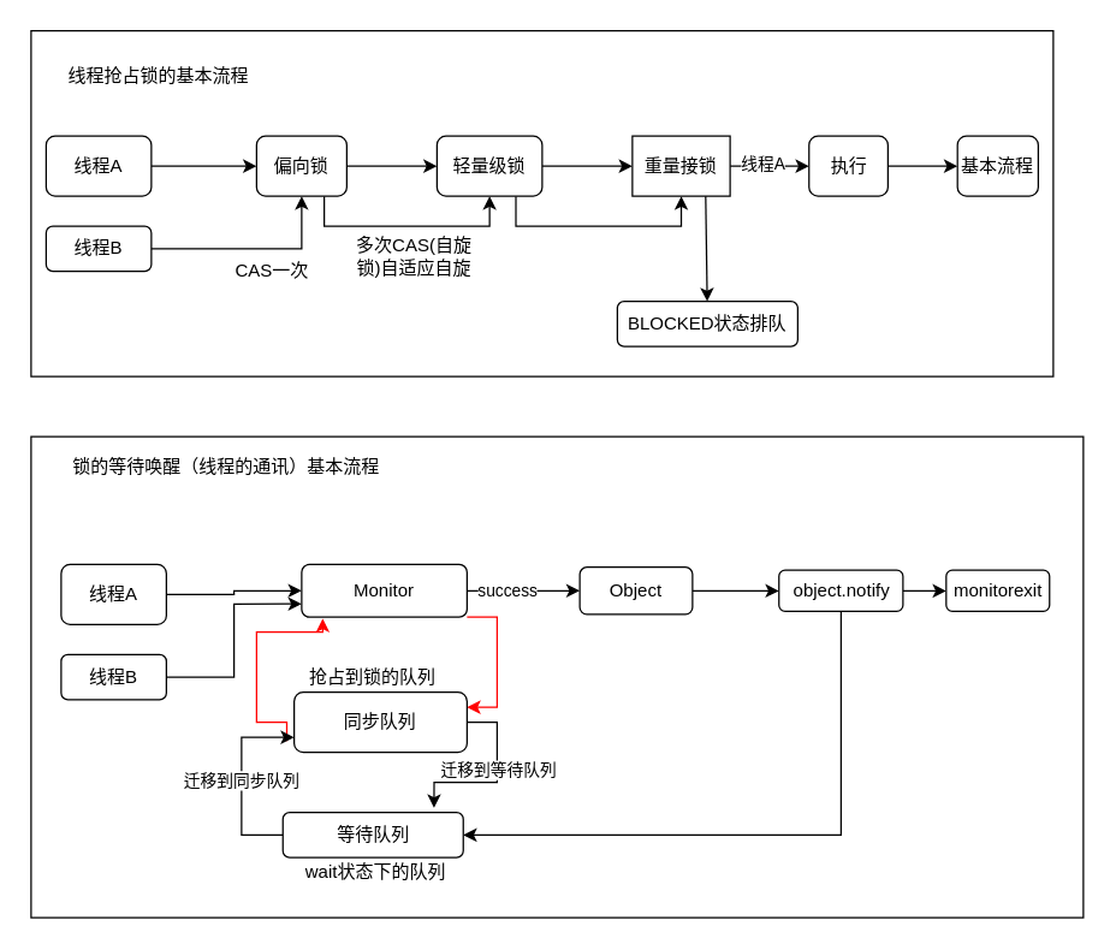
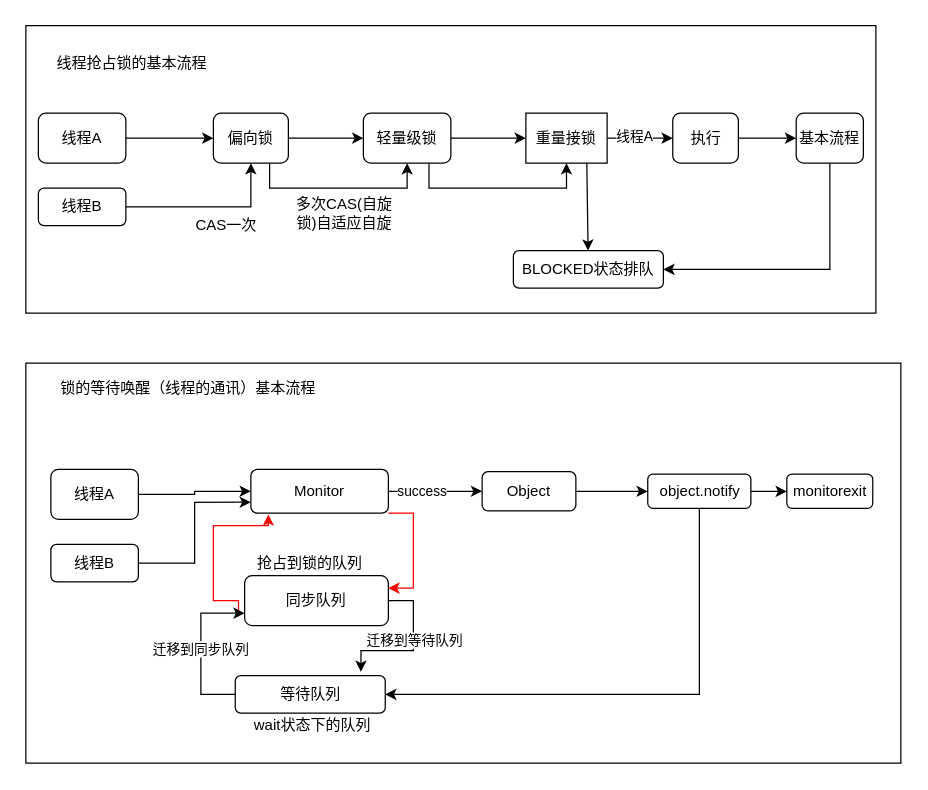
  <mxCell id="0" />
  <mxCell id="1" parent="0" />
  <mxCell id="2" value="" style="rounded=0;whiteSpace=wrap;html=1;" vertex="1" parent="1"><mxGeometry x="20" y="20" width="680" height="230" as="geometry" /></mxCell>
  <mxCell id="3" style="edgeStyle=orthogonalEdgeStyle;rounded=0;orthogonalLoop=1;jettySize=auto;html=1;entryX=0;entryY=0.5;entryDx=0;entryDy=0;" edge="1" parent="1" source="4" target="9"><mxGeometry relative="1" as="geometry" /></mxCell>
  <mxCell id="4" value="线程A" style="rounded=1;whiteSpace=wrap;html=1;" vertex="1" parent="1"><mxGeometry x="30" y="90" width="70" height="40" as="geometry" /></mxCell>
  <mxCell id="5" style="edgeStyle=orthogonalEdgeStyle;rounded=0;orthogonalLoop=1;jettySize=auto;html=1;entryX=0.5;entryY=1;entryDx=0;entryDy=0;" edge="1" parent="1" source="6" target="9"><mxGeometry relative="1" as="geometry" /></mxCell>
  <mxCell id="6" value="线程B" style="rounded=1;whiteSpace=wrap;html=1;" vertex="1" parent="1"><mxGeometry x="30" y="150" width="70" height="30" as="geometry" /></mxCell>
  <mxCell id="7" value="" style="edgeStyle=orthogonalEdgeStyle;rounded=0;orthogonalLoop=1;jettySize=auto;html=1;" edge="1" parent="1" source="9" target="12"><mxGeometry relative="1" as="geometry" /></mxCell>
  <mxCell id="8" style="edgeStyle=orthogonalEdgeStyle;rounded=0;orthogonalLoop=1;jettySize=auto;html=1;entryX=0.5;entryY=1;entryDx=0;entryDy=0;exitX=0.75;exitY=1;exitDx=0;exitDy=0;" edge="1" parent="1" source="9" target="12"><mxGeometry relative="1" as="geometry" /></mxCell>
  <mxCell id="9" value="偏向锁" style="rounded=1;whiteSpace=wrap;html=1;" vertex="1" parent="1"><mxGeometry x="170" y="90" width="60" height="40" as="geometry" /></mxCell>
  <mxCell id="10" value="" style="edgeStyle=orthogonalEdgeStyle;rounded=0;orthogonalLoop=1;jettySize=auto;html=1;" edge="1" parent="1" source="12" target="16"><mxGeometry relative="1" as="geometry" /></mxCell>
  <mxCell id="11" style="edgeStyle=orthogonalEdgeStyle;rounded=0;orthogonalLoop=1;jettySize=auto;html=1;entryX=0.5;entryY=1;entryDx=0;entryDy=0;exitX=0.75;exitY=1;exitDx=0;exitDy=0;" edge="1" parent="1" source="12" target="16"><mxGeometry relative="1" as="geometry" /></mxCell>
  <mxCell id="12" value="轻量级锁" style="rounded=1;whiteSpace=wrap;html=1;" vertex="1" parent="1"><mxGeometry x="290" y="90" width="70" height="40" as="geometry" /></mxCell>
  <mxCell id="13" value="" style="edgeStyle=orthogonalEdgeStyle;rounded=0;orthogonalLoop=1;jettySize=auto;html=1;" edge="1" parent="1" source="16" target="18"><mxGeometry relative="1" as="geometry" /></mxCell>
  <mxCell id="14" value="线程A" style="edgeLabel;html=1;align=center;verticalAlign=middle;resizable=0;points=[];" vertex="1" connectable="0" parent="13"><mxGeometry x="-0.2" y="2" relative="1" as="geometry"><mxPoint as="offset" /></mxGeometry></mxCell>
  <mxCell id="15" value="" style="rounded=0;orthogonalLoop=1;jettySize=auto;html=1;exitX=0.75;exitY=1;exitDx=0;exitDy=0;" edge="1" parent="1" source="16" target="23"><mxGeometry relative="1" as="geometry" /></mxCell>
  <mxCell id="16" value="重量接锁" style="whiteSpace=wrap;html=1;rounded=0;" vertex="1" parent="1"><mxGeometry x="420" y="90" width="65" height="40" as="geometry" /></mxCell>
  <mxCell id="17" value="" style="edgeStyle=orthogonalEdgeStyle;rounded=0;orthogonalLoop=1;jettySize=auto;html=1;" edge="1" parent="1" source="18" target="20"><mxGeometry relative="1" as="geometry" /></mxCell>
  <mxCell id="18" value="执行" style="whiteSpace=wrap;html=1;rounded=1;" vertex="1" parent="1"><mxGeometry x="537.5" y="90" width="52.5" height="40" as="geometry" /></mxCell>
+ <mxCell id="19" style="edgeStyle=orthogonalEdgeStyle;rounded=0;orthogonalLoop=1;jettySize=auto;html=1;entryX=1;entryY=0.5;entryDx=0;entryDy=0;" edge="1" parent="1" source="20" target="23"><mxGeometry relative="1" as="geometry"><Array as="points"><mxPoint x="663" y="215" /></Array></mxGeometry></mxCell>
  <mxCell id="20" value="基本流程" style="whiteSpace=wrap;html=1;rounded=1;" vertex="1" parent="1"><mxGeometry x="636.25" y="90" width="53.75" height="40" as="geometry" /></mxCell>
  <mxCell id="21" value="CAS一次" style="text;html=1;align=center;verticalAlign=middle;resizable=0;points=[];autosize=1;" vertex="1" parent="1"><mxGeometry x="150" y="170" width="60" height="20" as="geometry" /></mxCell>
  <mxCell id="22" value="多次CAS(自旋锁)自适应自旋" style="text;html=1;strokeColor=none;fillColor=none;align=center;verticalAlign=middle;whiteSpace=wrap;rounded=0;" vertex="1" parent="1"><mxGeometry x="230" y="160" width="90" height="20" as="geometry" /></mxCell>
  <mxCell id="23" value="BLOCKED状态排队" style="whiteSpace=wrap;html=1;rounded=1;" vertex="1" parent="1"><mxGeometry x="410" y="200" width="120" height="30" as="geometry" /></mxCell>
  <mxCell id="24" value="线程抢占锁的基本流程" style="text;html=1;strokeColor=none;fillColor=none;align=center;verticalAlign=middle;whiteSpace=wrap;rounded=0;" vertex="1" parent="1"><mxGeometry x="30" y="40" width="150" height="20" as="geometry" /></mxCell>
  <mxCell id="25" value="" style="rounded=0;whiteSpace=wrap;html=1;" vertex="1" parent="1"><mxGeometry x="20" y="290" width="700" height="320" as="geometry" /></mxCell>
  <mxCell id="26" value="锁的等待唤醒（线程的通讯）基本流程" style="text;html=1;strokeColor=none;fillColor=none;align=center;verticalAlign=middle;whiteSpace=wrap;rounded=0;" vertex="1" parent="1"><mxGeometry x="30" y="300" width="240" height="20" as="geometry" /></mxCell>
  <mxCell id="27" value="" style="edgeStyle=orthogonalEdgeStyle;rounded=0;orthogonalLoop=1;jettySize=auto;html=1;" edge="1" parent="1" source="28" target="34"><mxGeometry relative="1" as="geometry" /></mxCell>
  <mxCell id="28" value="线程A" style="rounded=1;whiteSpace=wrap;html=1;" vertex="1" parent="1"><mxGeometry x="40" y="375" width="70" height="40" as="geometry" /></mxCell>
  <mxCell id="29" style="edgeStyle=orthogonalEdgeStyle;rounded=0;orthogonalLoop=1;jettySize=auto;html=1;entryX=0;entryY=0.75;entryDx=0;entryDy=0;" edge="1" parent="1" source="30" target="34"><mxGeometry relative="1" as="geometry" /></mxCell>
  <mxCell id="30" value="线程B" style="rounded=1;whiteSpace=wrap;html=1;" vertex="1" parent="1"><mxGeometry x="40" y="435" width="70" height="30" as="geometry" /></mxCell>
  <mxCell id="31" value="" style="edgeStyle=orthogonalEdgeStyle;rounded=0;orthogonalLoop=1;jettySize=auto;html=1;" edge="1" parent="1" source="34" target="36"><mxGeometry relative="1" as="geometry" /></mxCell>
  <mxCell id="32" value="success" style="edgeLabel;html=1;align=center;verticalAlign=middle;resizable=0;points=[];" vertex="1" connectable="0" parent="31"><mxGeometry x="-0.308" y="1" relative="1" as="geometry"><mxPoint y="1" as="offset" /></mxGeometry></mxCell>
  <mxCell id="33" style="edgeStyle=orthogonalEdgeStyle;rounded=0;orthogonalLoop=1;jettySize=auto;html=1;entryX=1;entryY=0.25;entryDx=0;entryDy=0;strokeColor=#FF0000;" edge="1" parent="1" source="34" target="44"><mxGeometry relative="1" as="geometry"><Array as="points"><mxPoint x="330" y="410" /><mxPoint x="330" y="470" /></Array></mxGeometry></mxCell>
  <mxCell id="34" value="Monitor" style="rounded=1;whiteSpace=wrap;html=1;" vertex="1" parent="1"><mxGeometry x="200" y="375" width="110" height="35" as="geometry" /></mxCell>
  <mxCell id="35" value="" style="edgeStyle=orthogonalEdgeStyle;rounded=0;orthogonalLoop=1;jettySize=auto;html=1;" edge="1" parent="1" source="36" target="39"><mxGeometry relative="1" as="geometry" /></mxCell>
  <mxCell id="36" value="Object" style="whiteSpace=wrap;html=1;rounded=1;" vertex="1" parent="1"><mxGeometry x="385" y="376.88" width="75" height="31.25" as="geometry" /></mxCell>
  <mxCell id="37" value="" style="edgeStyle=orthogonalEdgeStyle;rounded=0;orthogonalLoop=1;jettySize=auto;html=1;" edge="1" parent="1" source="39" target="40"><mxGeometry relative="1" as="geometry" /></mxCell>
  <mxCell id="38" style="edgeStyle=orthogonalEdgeStyle;rounded=0;orthogonalLoop=1;jettySize=auto;html=1;entryX=1;entryY=0.5;entryDx=0;entryDy=0;" edge="1" parent="1" source="39" target="47"><mxGeometry relative="1" as="geometry"><Array as="points"><mxPoint x="559" y="555" /></Array></mxGeometry></mxCell>
  <mxCell id="39" value="object.notify" style="whiteSpace=wrap;html=1;rounded=1;" vertex="1" parent="1"><mxGeometry x="517.5" y="378.75" width="82.5" height="27.5" as="geometry" /></mxCell>
  <mxCell id="40" value="monitorexit" style="whiteSpace=wrap;html=1;rounded=1;" vertex="1" parent="1"><mxGeometry x="628.75" y="378.75" width="68.75" height="27.5" as="geometry" /></mxCell>
  <mxCell id="41" style="edgeStyle=orthogonalEdgeStyle;rounded=0;orthogonalLoop=1;jettySize=auto;html=1;entryX=0.838;entryY=-0.1;entryDx=0;entryDy=0;exitX=1;exitY=0.5;exitDx=0;exitDy=0;entryPerimeter=0;" edge="1" parent="1" source="44" target="47"><mxGeometry relative="1" as="geometry" /></mxCell>
  <mxCell id="42" value="迁移到等待队列" style="edgeLabel;html=1;align=center;verticalAlign=middle;resizable=0;points=[];" vertex="1" connectable="0" parent="41"><mxGeometry x="-0.142" relative="1" as="geometry"><mxPoint as="offset" /></mxGeometry></mxCell>
  <mxCell id="43" style="edgeStyle=orthogonalEdgeStyle;rounded=0;orthogonalLoop=1;jettySize=auto;html=1;entryX=0.127;entryY=1.029;entryDx=0;entryDy=0;strokeColor=#FF0000;exitX=0.243;exitY=0.633;exitDx=0;exitDy=0;exitPerimeter=0;entryPerimeter=0;" edge="1" parent="1" source="25" target="34"><mxGeometry relative="1" as="geometry"><Array as="points"><mxPoint x="170" y="480" /><mxPoint x="170" y="420" /><mxPoint x="214" y="420" /></Array></mxGeometry></mxCell>
  <mxCell id="44" value="同步队列" style="rounded=1;whiteSpace=wrap;html=1;" vertex="1" parent="1"><mxGeometry x="195" y="460" width="115" height="40" as="geometry" /></mxCell>
  <mxCell id="45" value="抢占到锁的队列" style="text;html=1;strokeColor=none;fillColor=none;align=center;verticalAlign=middle;whiteSpace=wrap;rounded=0;" vertex="1" parent="1"><mxGeometry x="200" y="440" width="95" height="20" as="geometry" /></mxCell>
  <mxCell id="46" value="迁移到同步队列" style="edgeStyle=orthogonalEdgeStyle;rounded=0;orthogonalLoop=1;jettySize=auto;html=1;strokeColor=#000000;entryX=0;entryY=0.75;entryDx=0;entryDy=0;" edge="1" parent="1" source="47" target="44"><mxGeometry relative="1" as="geometry"><mxPoint x="190" y="480" as="targetPoint" /><Array as="points"><mxPoint x="160" y="555" /><mxPoint x="160" y="490" /></Array></mxGeometry></mxCell>
  <mxCell id="47" value="等待队列" style="rounded=1;whiteSpace=wrap;html=1;" vertex="1" parent="1"><mxGeometry x="187.5" y="540" width="120" height="30" as="geometry" /></mxCell>
  <mxCell id="48" value="wait状态下的队列" style="text;html=1;strokeColor=none;fillColor=none;align=center;verticalAlign=middle;whiteSpace=wrap;rounded=0;" vertex="1" parent="1"><mxGeometry x="187.5" y="570" width="122.5" height="20" as="geometry" /></mxCell>
